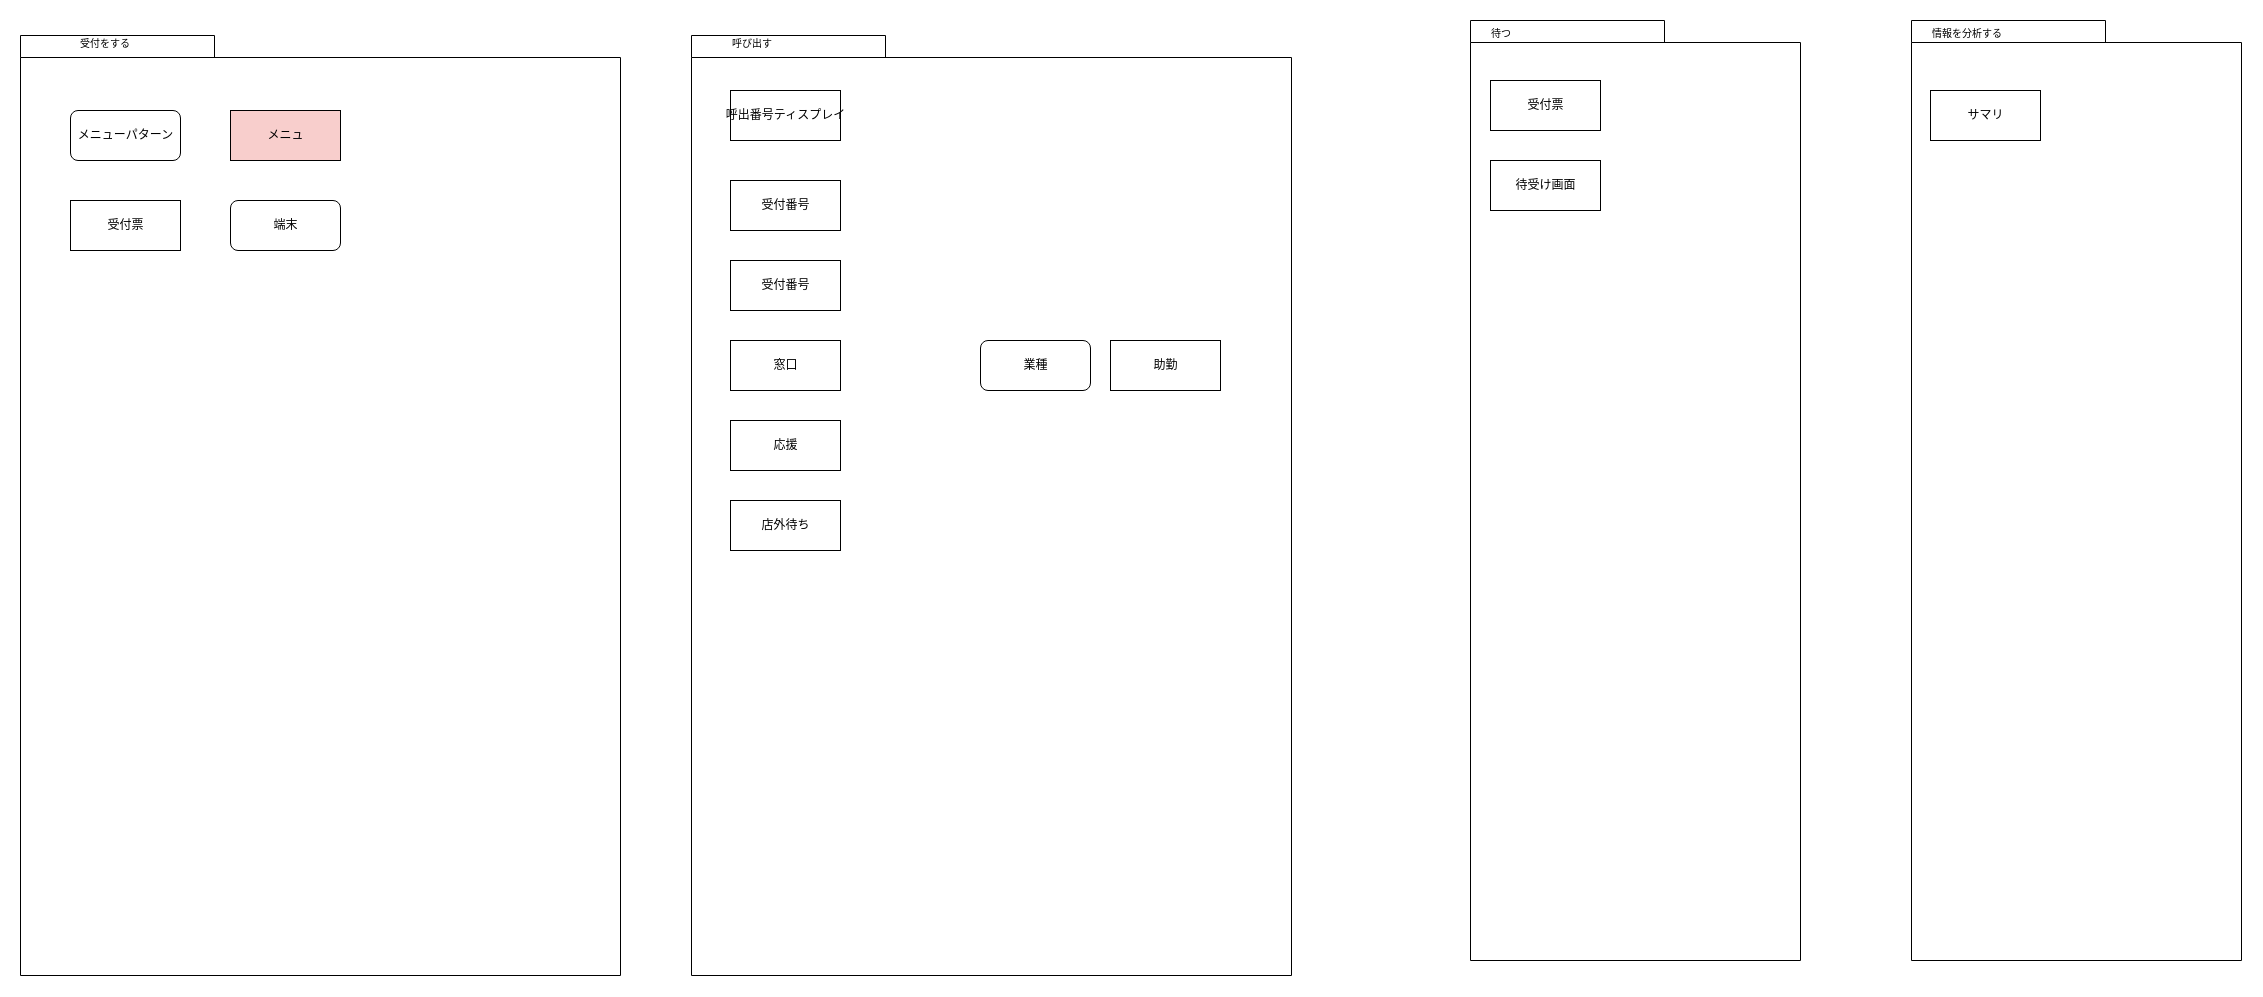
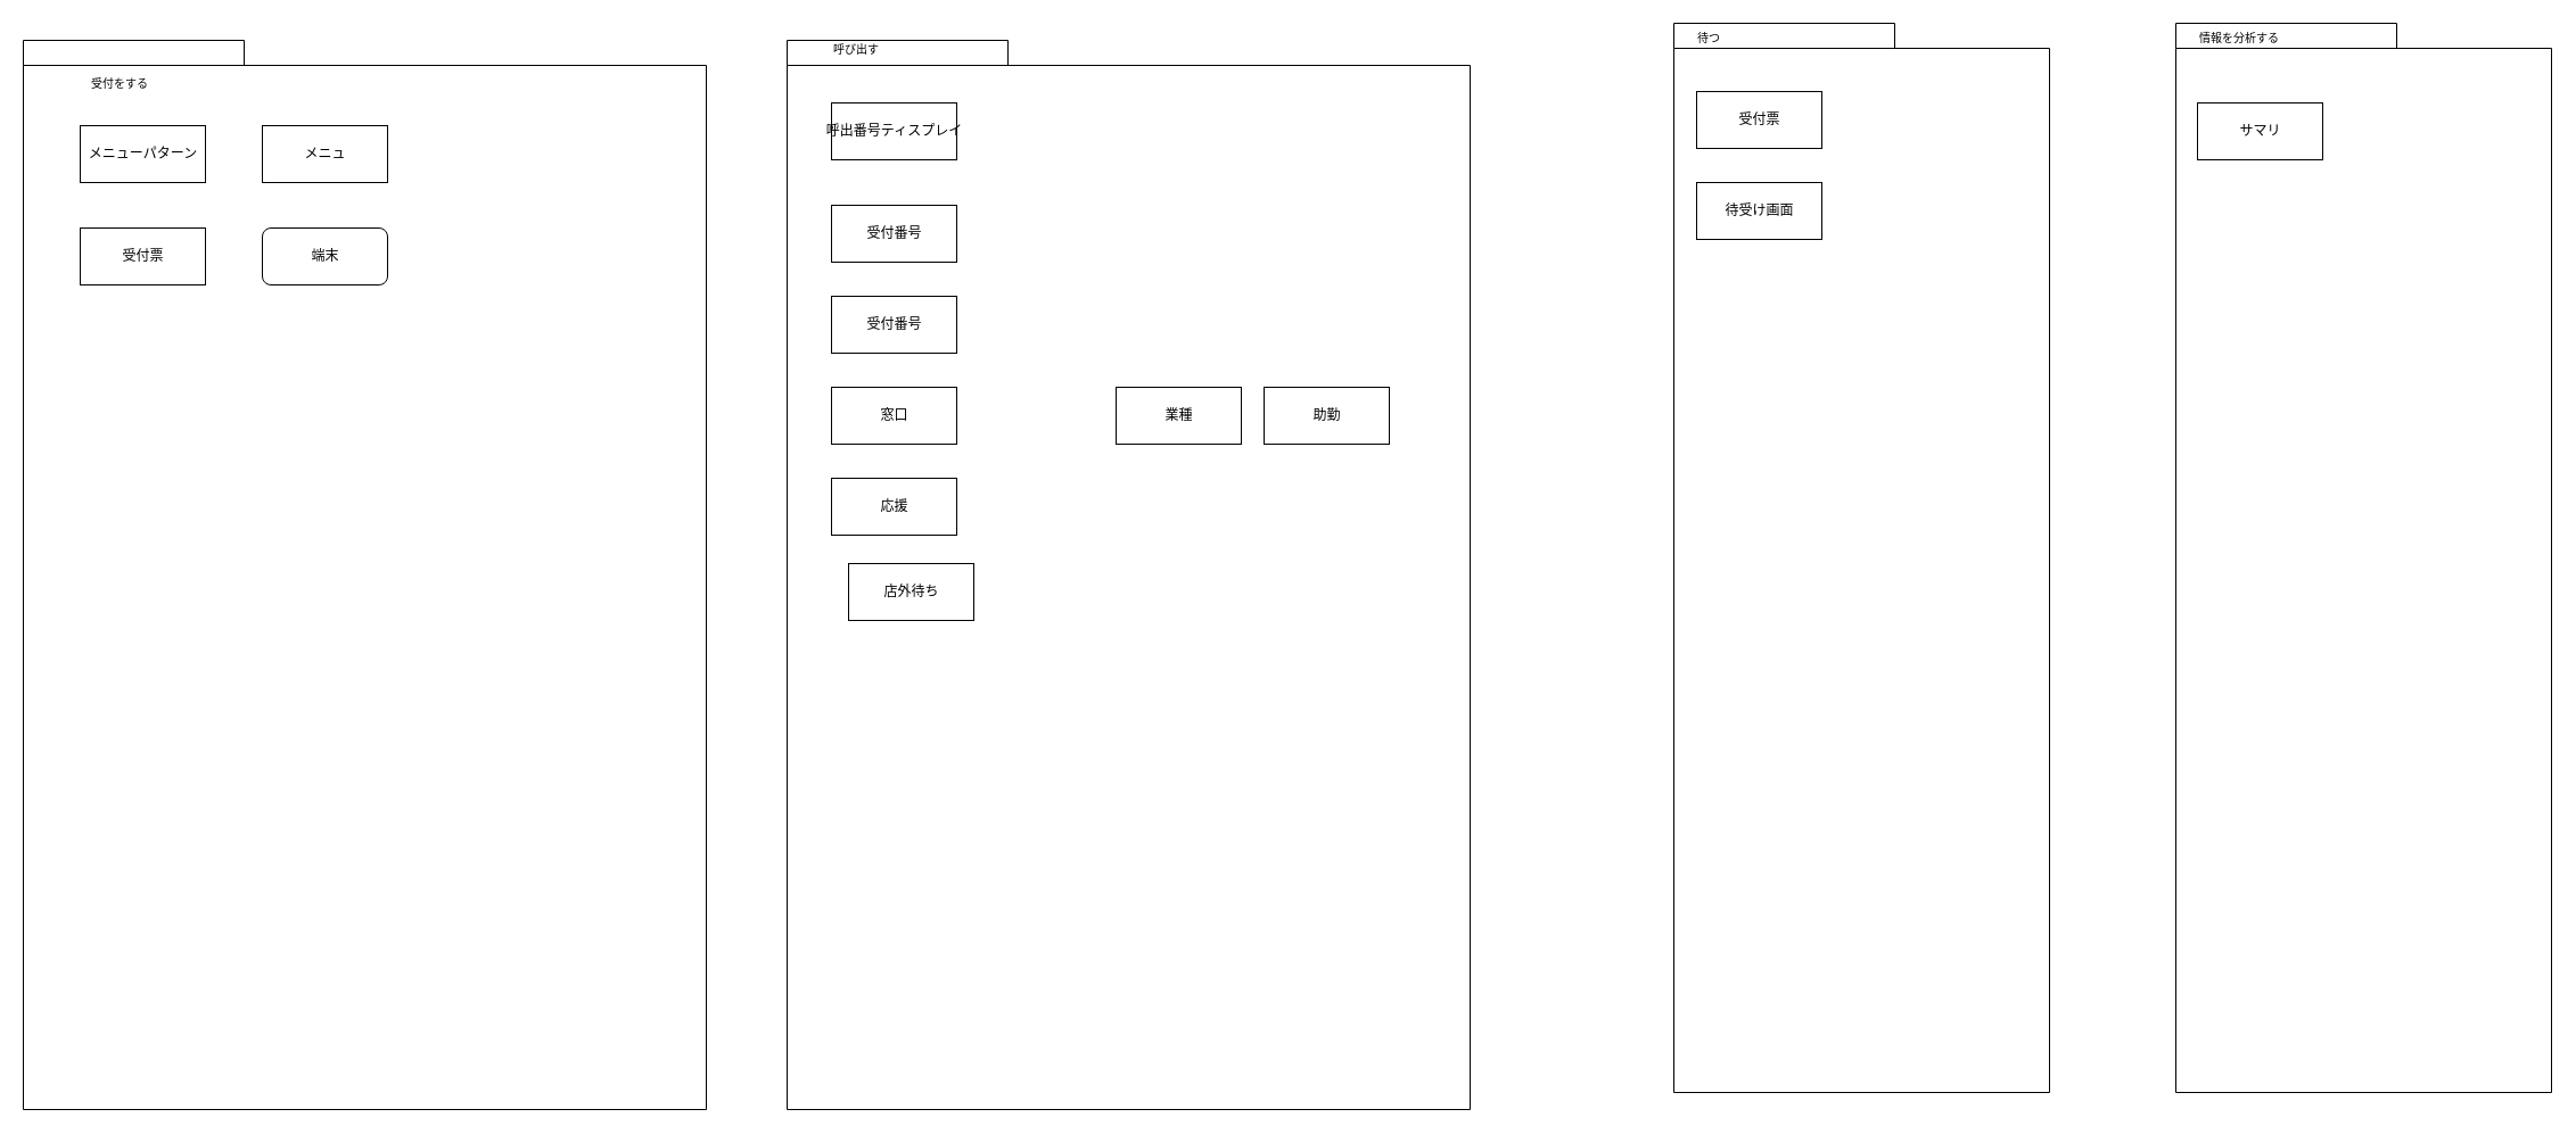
  <mxCell id="0" />
  <mxCell id="1" parent="0" />
  <mxCell id="2" value="" style="shape=folder;fontStyle=1;spacingTop=10;tabWidth=194;tabHeight=22;tabPosition=left;html=1;rounded=0;shadow=0;comic=0;labelBackgroundColor=none;strokeWidth=1;fillColor=none;fontFamily=Verdana;fontSize=10;align=center;" parent="1" vertex="1"><mxGeometry x="20" y="35" width="600" height="940" as="geometry" /></mxCell>
- <mxCell id="3" value="受付をする" style="text;html=1;align=left;verticalAlign=top;spacingTop=-4;fontSize=10;fontFamily=Verdana" parent="1" vertex="1"><mxGeometry x="77.5" y="34.5" width="130" height="20" as="geometry" /></mxCell>
- <mxCell id="4" value="メニュ" style="html=1;fillColor=#f8cecc;" vertex="1" parent="1"><mxGeometry x="230" y="110" width="110" height="50" as="geometry" /></mxCell>
+ <mxCell id="3" value="受付をする" style="text;html=1;align=left;verticalAlign=top;spacingTop=-4;fontSize=10;fontFamily=Verdana" parent="1" vertex="1"><mxGeometry x="77.5" y="64.5" width="130" height="20" as="geometry" /></mxCell>
+ <mxCell id="4" value="メニュ" style="html=1;" vertex="1" parent="1"><mxGeometry x="230" y="110" width="110" height="50" as="geometry" /></mxCell>
  <mxCell id="5" value="受付票" style="html=1;" vertex="1" parent="1"><mxGeometry x="70" y="200" width="110" height="50" as="geometry" /></mxCell>
  <mxCell id="6" value="" style="shape=folder;fontStyle=1;spacingTop=10;tabWidth=194;tabHeight=22;tabPosition=left;html=1;rounded=0;shadow=0;comic=0;labelBackgroundColor=none;strokeWidth=1;fillColor=none;fontFamily=Verdana;fontSize=10;align=center;" vertex="1" parent="1"><mxGeometry x="691" y="35" width="600" height="940" as="geometry" /></mxCell>
  <mxCell id="7" value="呼出番号ティスプレイ" style="html=1;" vertex="1" parent="1"><mxGeometry x="730" y="90" width="110" height="50" as="geometry" /></mxCell>
  <mxCell id="8" value="呼び出す" style="text;html=1;align=left;verticalAlign=top;spacingTop=-4;fontSize=10;fontFamily=Verdana" vertex="1" parent="1"><mxGeometry x="730" y="34.5" width="130" height="20" as="geometry" /></mxCell>
  <mxCell id="9" value="受付番号" style="html=1;" vertex="1" parent="1"><mxGeometry x="730" y="180" width="110" height="50" as="geometry" /></mxCell>
  <mxCell id="10" value="受付番号" style="html=1;" vertex="1" parent="1"><mxGeometry x="730" y="260" width="110" height="50" as="geometry" /></mxCell>
  <mxCell id="11" value="窓口" style="html=1;" vertex="1" parent="1"><mxGeometry x="730" y="340" width="110" height="50" as="geometry" /></mxCell>
  <mxCell id="12" value="サマリ" style="html=1;" vertex="1" parent="1"><mxGeometry x="1930" y="90" width="110" height="50" as="geometry" /></mxCell>
  <mxCell id="13" value="応援" style="html=1;" vertex="1" parent="1"><mxGeometry x="730" y="420" width="110" height="50" as="geometry" /></mxCell>
- <mxCell id="14" value="メニューパターン" style="html=1;rounded=1;" vertex="1" parent="1"><mxGeometry x="70" y="110" width="110" height="50" as="geometry" /></mxCell>
+ <mxCell id="14" value="メニューパターン" style="html=1;" vertex="1" parent="1"><mxGeometry x="70" y="110" width="110" height="50" as="geometry" /></mxCell>
  <mxCell id="15" value="端末" style="html=1;rounded=1;" vertex="1" parent="1"><mxGeometry x="230" y="200" width="110" height="50" as="geometry" /></mxCell>
- <mxCell id="16" value="店外待ち" style="html=1;" vertex="1" parent="1"><mxGeometry x="730" y="500" width="110" height="50" as="geometry" /></mxCell>
+ <mxCell id="16" value="店外待ち" style="html=1;" vertex="1" parent="1"><mxGeometry x="745" y="495" width="110" height="50" as="geometry" /></mxCell>
  <mxCell id="17" value="助勤" style="html=1;" vertex="1" parent="1"><mxGeometry x="1110" y="340" width="110" height="50" as="geometry" /></mxCell>
  <mxCell id="18" value="" style="group" vertex="1" connectable="0" parent="1"><mxGeometry x="1470" y="20" width="330" height="940" as="geometry" /></mxCell>
  <mxCell id="19" value="" style="shape=folder;fontStyle=1;spacingTop=10;tabWidth=194;tabHeight=22;tabPosition=left;html=1;rounded=0;shadow=0;comic=0;labelBackgroundColor=none;strokeWidth=1;fillColor=none;fontFamily=Verdana;fontSize=10;align=center;" vertex="1" parent="18"><mxGeometry width="330" height="940" as="geometry" /></mxCell>
  <mxCell id="20" value="待つ" style="text;html=1;align=left;verticalAlign=top;spacingTop=-4;fontSize=10;fontFamily=Verdana" vertex="1" parent="18"><mxGeometry x="19" y="4.5" width="130" height="20" as="geometry" /></mxCell>
  <mxCell id="21" value="受付票" style="html=1;" vertex="1" parent="18"><mxGeometry x="20" y="60" width="110" height="50" as="geometry" /></mxCell>
  <mxCell id="22" value="待受け画面" style="html=1;" vertex="1" parent="18"><mxGeometry x="20" y="140" width="110" height="50" as="geometry" /></mxCell>
  <mxCell id="23" value="" style="group" vertex="1" connectable="0" parent="1"><mxGeometry x="1911" y="20" width="330" height="940" as="geometry" /></mxCell>
  <mxCell id="24" value="" style="shape=folder;fontStyle=1;spacingTop=10;tabWidth=194;tabHeight=22;tabPosition=left;html=1;rounded=0;shadow=0;comic=0;labelBackgroundColor=none;strokeWidth=1;fillColor=none;fontFamily=Verdana;fontSize=10;align=center;" vertex="1" parent="23"><mxGeometry width="330" height="940" as="geometry" /></mxCell>
  <mxCell id="25" value="情報を分析する" style="text;html=1;align=left;verticalAlign=top;spacingTop=-4;fontSize=10;fontFamily=Verdana" vertex="1" parent="23"><mxGeometry x="19" y="4.5" width="130" height="20" as="geometry" /></mxCell>
- <mxCell id="26" value="業種" style="html=1;rounded=1;" vertex="1" parent="1"><mxGeometry x="980" y="340" width="110" height="50" as="geometry" /></mxCell>
+ <mxCell id="26" value="業種" style="html=1;" vertex="1" parent="1"><mxGeometry x="980" y="340" width="110" height="50" as="geometry" /></mxCell>
